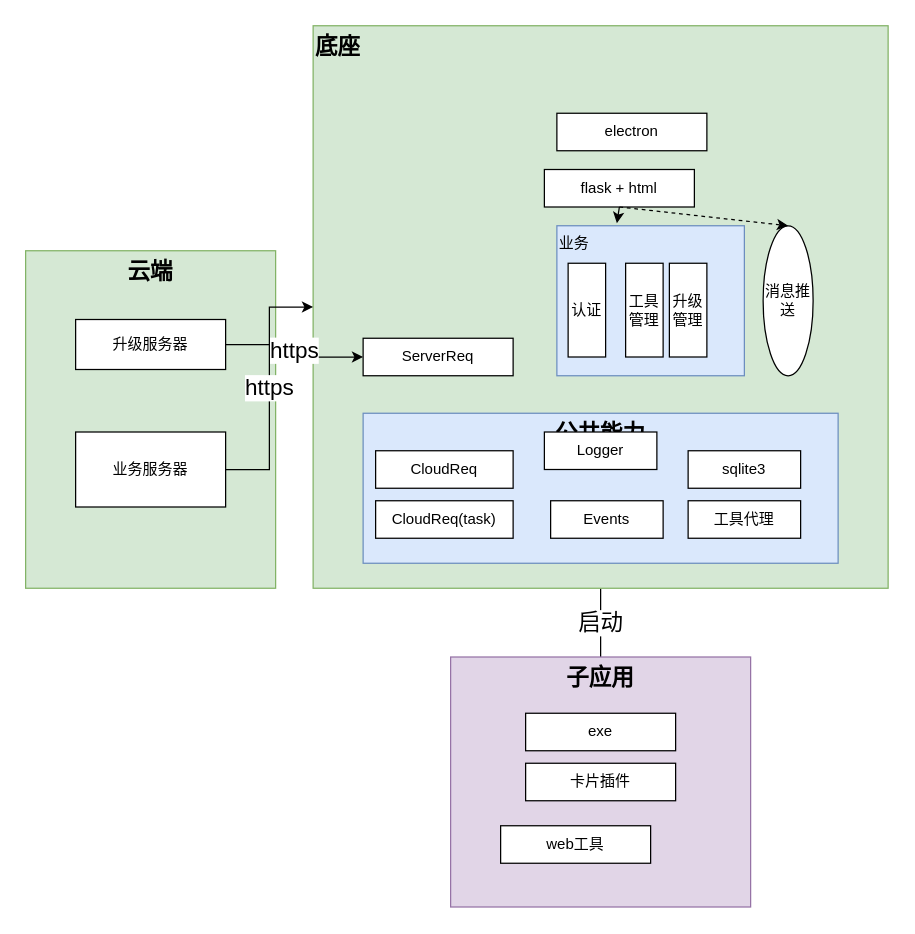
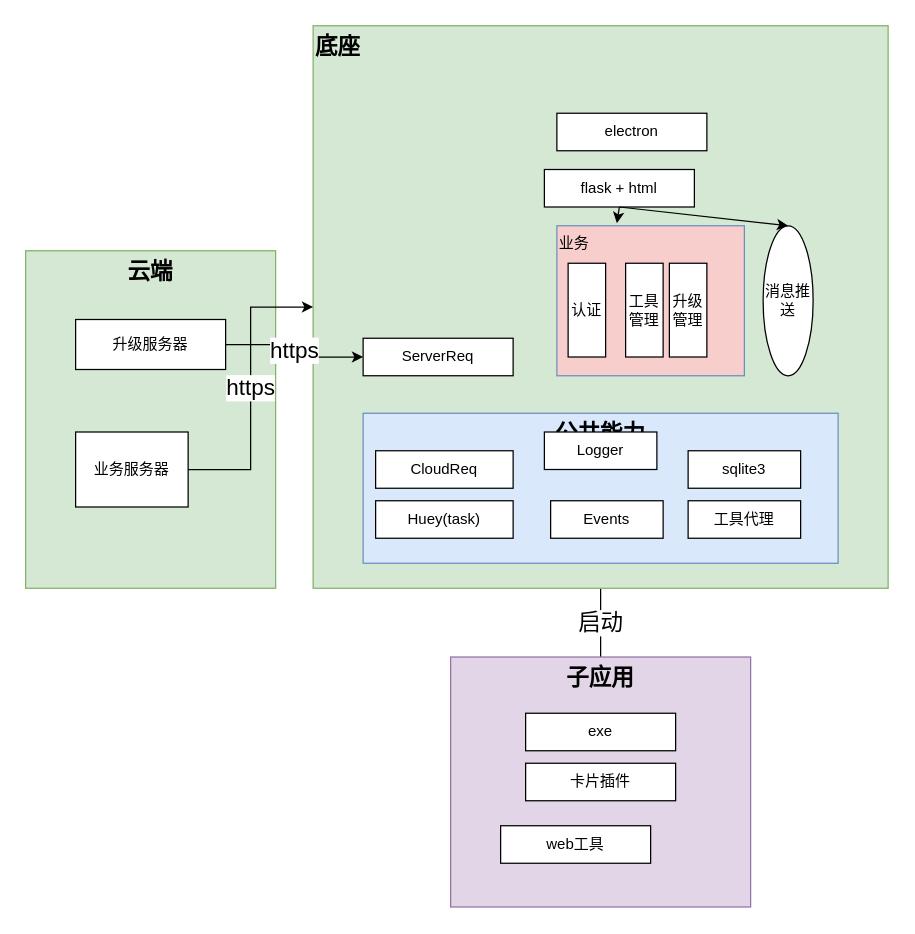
  <mxCell id="0" />
  <mxCell id="1" parent="0" />
  <mxCell id="2" value="启动" style="edgeStyle=orthogonalEdgeStyle;rounded=0;orthogonalLoop=1;jettySize=auto;html=1;fontSize=18;endArrow=none;" edge="1" parent="1" source="3" target="26"><mxGeometry relative="1" as="geometry" /></mxCell>
  <mxCell id="3" value="底座" style="rounded=0;whiteSpace=wrap;html=1;fillColor=#d5e8d4;strokeColor=#82b366;align=left;verticalAlign=top;fontSize=18;fontStyle=1" vertex="1" parent="1"><mxGeometry x="250" y="20" width="460" height="450" as="geometry" /></mxCell>
  <mxCell id="4" value="公共能力" style="rounded=0;whiteSpace=wrap;html=1;fontSize=18;verticalAlign=top;fontStyle=1;fillColor=#dae8fc;strokeColor=#6c8ebf;" vertex="1" parent="1"><mxGeometry x="290" y="330" width="380" height="120" as="geometry" /></mxCell>
  <mxCell id="5" value="云端" style="rounded=0;whiteSpace=wrap;html=1;fillColor=#d5e8d4;strokeColor=#82b366;align=center;verticalAlign=top;fontStyle=1;fontSize=18;" vertex="1" parent="1"><mxGeometry x="20" y="200" width="200" height="270" as="geometry" /></mxCell>
  <mxCell id="6" value="https" style="edgeStyle=orthogonalEdgeStyle;rounded=0;orthogonalLoop=1;jettySize=auto;html=1;fontSize=18;" edge="1" parent="1" source="7" target="17"><mxGeometry relative="1" as="geometry" /></mxCell>
  <mxCell id="7" value="升级服务器" style="whiteSpace=wrap;html=1;" vertex="1" parent="1"><mxGeometry x="60" y="255" width="120" height="40" as="geometry" /></mxCell>
  <mxCell id="8" value="https" style="edgeStyle=orthogonalEdgeStyle;rounded=0;orthogonalLoop=1;jettySize=auto;html=1;fontSize=18;" edge="1" parent="1" source="9" target="3"><mxGeometry relative="1" as="geometry" /></mxCell>
- <mxCell id="9" value="业务服务器" style="whiteSpace=wrap;html=1;" vertex="1" parent="1"><mxGeometry x="60" y="345" width="120" height="60" as="geometry" /></mxCell>
+ <mxCell id="9" value="业务服务器" style="whiteSpace=wrap;html=1;" vertex="1" parent="1"><mxGeometry x="60" y="345" width="90" height="60" as="geometry" /></mxCell>
  <mxCell id="10" value="electron" style="whiteSpace=wrap;html=1;" vertex="1" parent="1"><mxGeometry x="445" y="90" width="120" height="30" as="geometry" /></mxCell>
- <mxCell id="11" value="业务" style="whiteSpace=wrap;html=1;align=left;verticalAlign=top;fillColor=#dae8fc;strokeColor=#6c8ebf;" vertex="1" parent="1"><mxGeometry x="445" y="180" width="150" height="120" as="geometry" /></mxCell>
+ <mxCell id="11" value="业务" style="whiteSpace=wrap;html=1;align=left;verticalAlign=top;fillColor=#f8cecc;strokeColor=#6c8ebf;" vertex="1" parent="1"><mxGeometry x="445" y="180" width="150" height="120" as="geometry" /></mxCell>
  <mxCell id="12" value="flask + html" style="whiteSpace=wrap;html=1;" vertex="1" parent="1"><mxGeometry x="435" y="135" width="120" height="30" as="geometry" /></mxCell>
  <mxCell id="13" value="认证" style="whiteSpace=wrap;html=1;direction=south;" vertex="1" parent="1"><mxGeometry x="454" y="210" width="30" height="75" as="geometry" /></mxCell>
  <mxCell id="14" value="工具管理" style="whiteSpace=wrap;html=1;direction=south;" vertex="1" parent="1"><mxGeometry x="500" y="210" width="30" height="75" as="geometry" /></mxCell>
  <mxCell id="15" value="升级管理" style="whiteSpace=wrap;html=1;direction=south;" vertex="1" parent="1"><mxGeometry x="535" y="210" width="30" height="75" as="geometry" /></mxCell>
  <mxCell id="16" value="消息推送" style="ellipse;whiteSpace=wrap;html=1;direction=south;" vertex="1" parent="1"><mxGeometry x="610" y="180" width="40" height="120" as="geometry" /></mxCell>
  <mxCell id="17" value="ServerReq" style="whiteSpace=wrap;html=1;" vertex="1" parent="1"><mxGeometry x="290" y="270" width="120" height="30" as="geometry" /></mxCell>
  <mxCell id="18" value="CloudReq" style="whiteSpace=wrap;html=1;" vertex="1" parent="1"><mxGeometry x="300" y="360" width="110" height="30" as="geometry" /></mxCell>
  <mxCell id="19" value="Logger" style="whiteSpace=wrap;html=1;" vertex="1" parent="1"><mxGeometry x="435" y="345" width="90" height="30" as="geometry" /></mxCell>
  <mxCell id="20" value="sqlite3" style="whiteSpace=wrap;html=1;" vertex="1" parent="1"><mxGeometry x="550" y="360" width="90" height="30" as="geometry" /></mxCell>
- <mxCell id="21" value="CloudReq(task)" style="whiteSpace=wrap;html=1;" vertex="1" parent="1"><mxGeometry x="300" y="400" width="110" height="30" as="geometry" /></mxCell>
+ <mxCell id="21" value="Huey(task)" style="whiteSpace=wrap;html=1;" vertex="1" parent="1"><mxGeometry x="300" y="400" width="110" height="30" as="geometry" /></mxCell>
  <mxCell id="22" value="Events" style="whiteSpace=wrap;html=1;" vertex="1" parent="1"><mxGeometry x="440" y="400" width="90" height="30" as="geometry" /></mxCell>
  <mxCell id="23" value="工具代理" style="whiteSpace=wrap;html=1;" vertex="1" parent="1"><mxGeometry x="550" y="400" width="90" height="30" as="geometry" /></mxCell>
  <mxCell id="24" value="" style="endArrow=classic;html=1;rounded=0;fontSize=18;exitX=0.5;exitY=1;exitDx=0;exitDy=0;entryX=0.32;entryY=-0.017;entryDx=0;entryDy=0;entryPerimeter=0;" edge="1" parent="1" source="12" target="11"><mxGeometry width="50" height="50" relative="1" as="geometry"><mxPoint x="370" y="270" as="sourcePoint" /><mxPoint x="420" y="220" as="targetPoint" /></mxGeometry></mxCell>
- <mxCell id="25" value="" style="endArrow=classic;html=1;rounded=0;fontSize=18;exitX=0.5;exitY=1;exitDx=0;exitDy=0;entryX=0;entryY=0.5;entryDx=0;entryDy=0;dashed=1;" edge="1" parent="1" source="12" target="16"><mxGeometry width="50" height="50" relative="1" as="geometry"><mxPoint x="515" y="170" as="sourcePoint" /><mxPoint x="503" y="187.96" as="targetPoint" /></mxGeometry></mxCell>
+ <mxCell id="25" value="" style="endArrow=classic;html=1;rounded=0;fontSize=18;exitX=0.5;exitY=1;exitDx=0;exitDy=0;entryX=0;entryY=0.5;entryDx=0;entryDy=0;" edge="1" parent="1" source="12" target="16"><mxGeometry width="50" height="50" relative="1" as="geometry"><mxPoint x="515" y="170" as="sourcePoint" /><mxPoint x="503" y="187.96" as="targetPoint" /></mxGeometry></mxCell>
  <mxCell id="26" value="子应用" style="rounded=0;whiteSpace=wrap;html=1;fontSize=18;fillColor=#e1d5e7;strokeColor=#9673a6;align=center;verticalAlign=top;fontStyle=1" vertex="1" parent="1"><mxGeometry x="360" y="525" width="240" height="200" as="geometry" /></mxCell>
  <mxCell id="27" value="exe" style="whiteSpace=wrap;html=1;" vertex="1" parent="1"><mxGeometry x="420" y="570" width="120" height="30" as="geometry" /></mxCell>
  <mxCell id="28" value="卡片插件" style="whiteSpace=wrap;html=1;" vertex="1" parent="1"><mxGeometry x="420" y="610" width="120" height="30" as="geometry" /></mxCell>
  <mxCell id="29" value="web工具" style="whiteSpace=wrap;html=1;" vertex="1" parent="1"><mxGeometry x="400" y="660" width="120" height="30" as="geometry" /></mxCell>
